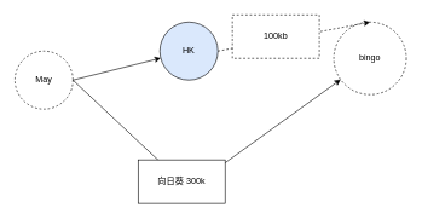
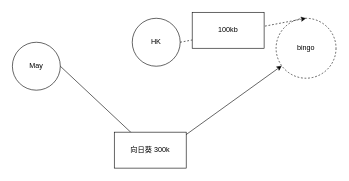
  <mxCell id="0" />
  <mxCell id="1" parent="0" />
- <mxCell id="2" value="May" style="ellipse;whiteSpace=wrap;html=1;aspect=fixed;dashed=1;" vertex="1" parent="1"><mxGeometry x="20" y="70" width="80" height="80" as="geometry" /></mxCell>
- <mxCell id="3" value="" style="endArrow=classic;html=1;exitX=1;exitY=0.5;exitDx=0;exitDy=0;" edge="1" parent="1" source="2" target="4"><mxGeometry width="50" height="50" relative="1" as="geometry"><mxPoint x="180" y="210" as="sourcePoint" /><mxPoint x="250" y="90" as="targetPoint" /></mxGeometry></mxCell>
- <mxCell id="4" value="HK" style="ellipse;whiteSpace=wrap;html=1;aspect=fixed;fillColor=#dae8fc;" vertex="1" parent="1"><mxGeometry x="220" y="30" width="80" height="80" as="geometry" /></mxCell>
+ <mxCell id="2" value="May" style="ellipse;whiteSpace=wrap;html=1;aspect=fixed;" vertex="1" parent="1"><mxGeometry x="20" y="70" width="80" height="80" as="geometry" /></mxCell>
+ <mxCell id="4" value="HK" style="ellipse;whiteSpace=wrap;html=1;aspect=fixed;" vertex="1" parent="1"><mxGeometry x="220" y="30" width="80" height="80" as="geometry" /></mxCell>
  <mxCell id="5" value="" style="endArrow=classic;html=1;exitX=1;exitY=0.5;exitDx=0;exitDy=0;" edge="1" parent="1" source="2" target="6"><mxGeometry width="50" height="50" relative="1" as="geometry"><mxPoint x="180" y="210" as="sourcePoint" /><mxPoint x="220" y="270" as="targetPoint" /><Array as="points"><mxPoint x="260" y="260" /></Array></mxGeometry></mxCell>
  <mxCell id="6" value="bingo" style="ellipse;whiteSpace=wrap;html=1;aspect=fixed;dashed=1;" vertex="1" parent="1"><mxGeometry x="460" y="30" width="100" height="100" as="geometry" /></mxCell>
  <mxCell id="7" value="" style="endArrow=classic;html=1;exitX=1;exitY=0.5;exitDx=0;exitDy=0;entryX=0.5;entryY=0;entryDx=0;entryDy=0;dashed=1;" edge="1" parent="1" source="4" target="6"><mxGeometry width="50" height="50" relative="1" as="geometry"><mxPoint x="180" y="210" as="sourcePoint" /><mxPoint x="230" y="160" as="targetPoint" /></mxGeometry></mxCell>
  <mxCell id="8" value="向日葵 300k" style="rounded=0;whiteSpace=wrap;html=1;" vertex="1" parent="1"><mxGeometry x="190" y="220" width="120" height="60" as="geometry" /></mxCell>
- <mxCell id="9" value="100kb" style="rounded=0;whiteSpace=wrap;html=1;dashed=1;" vertex="1" parent="1"><mxGeometry x="320" y="20" width="120" height="60" as="geometry" /></mxCell>
+ <mxCell id="9" value="100kb" style="rounded=0;whiteSpace=wrap;html=1;" vertex="1" parent="1"><mxGeometry x="320" y="20" width="120" height="60" as="geometry" /></mxCell>
